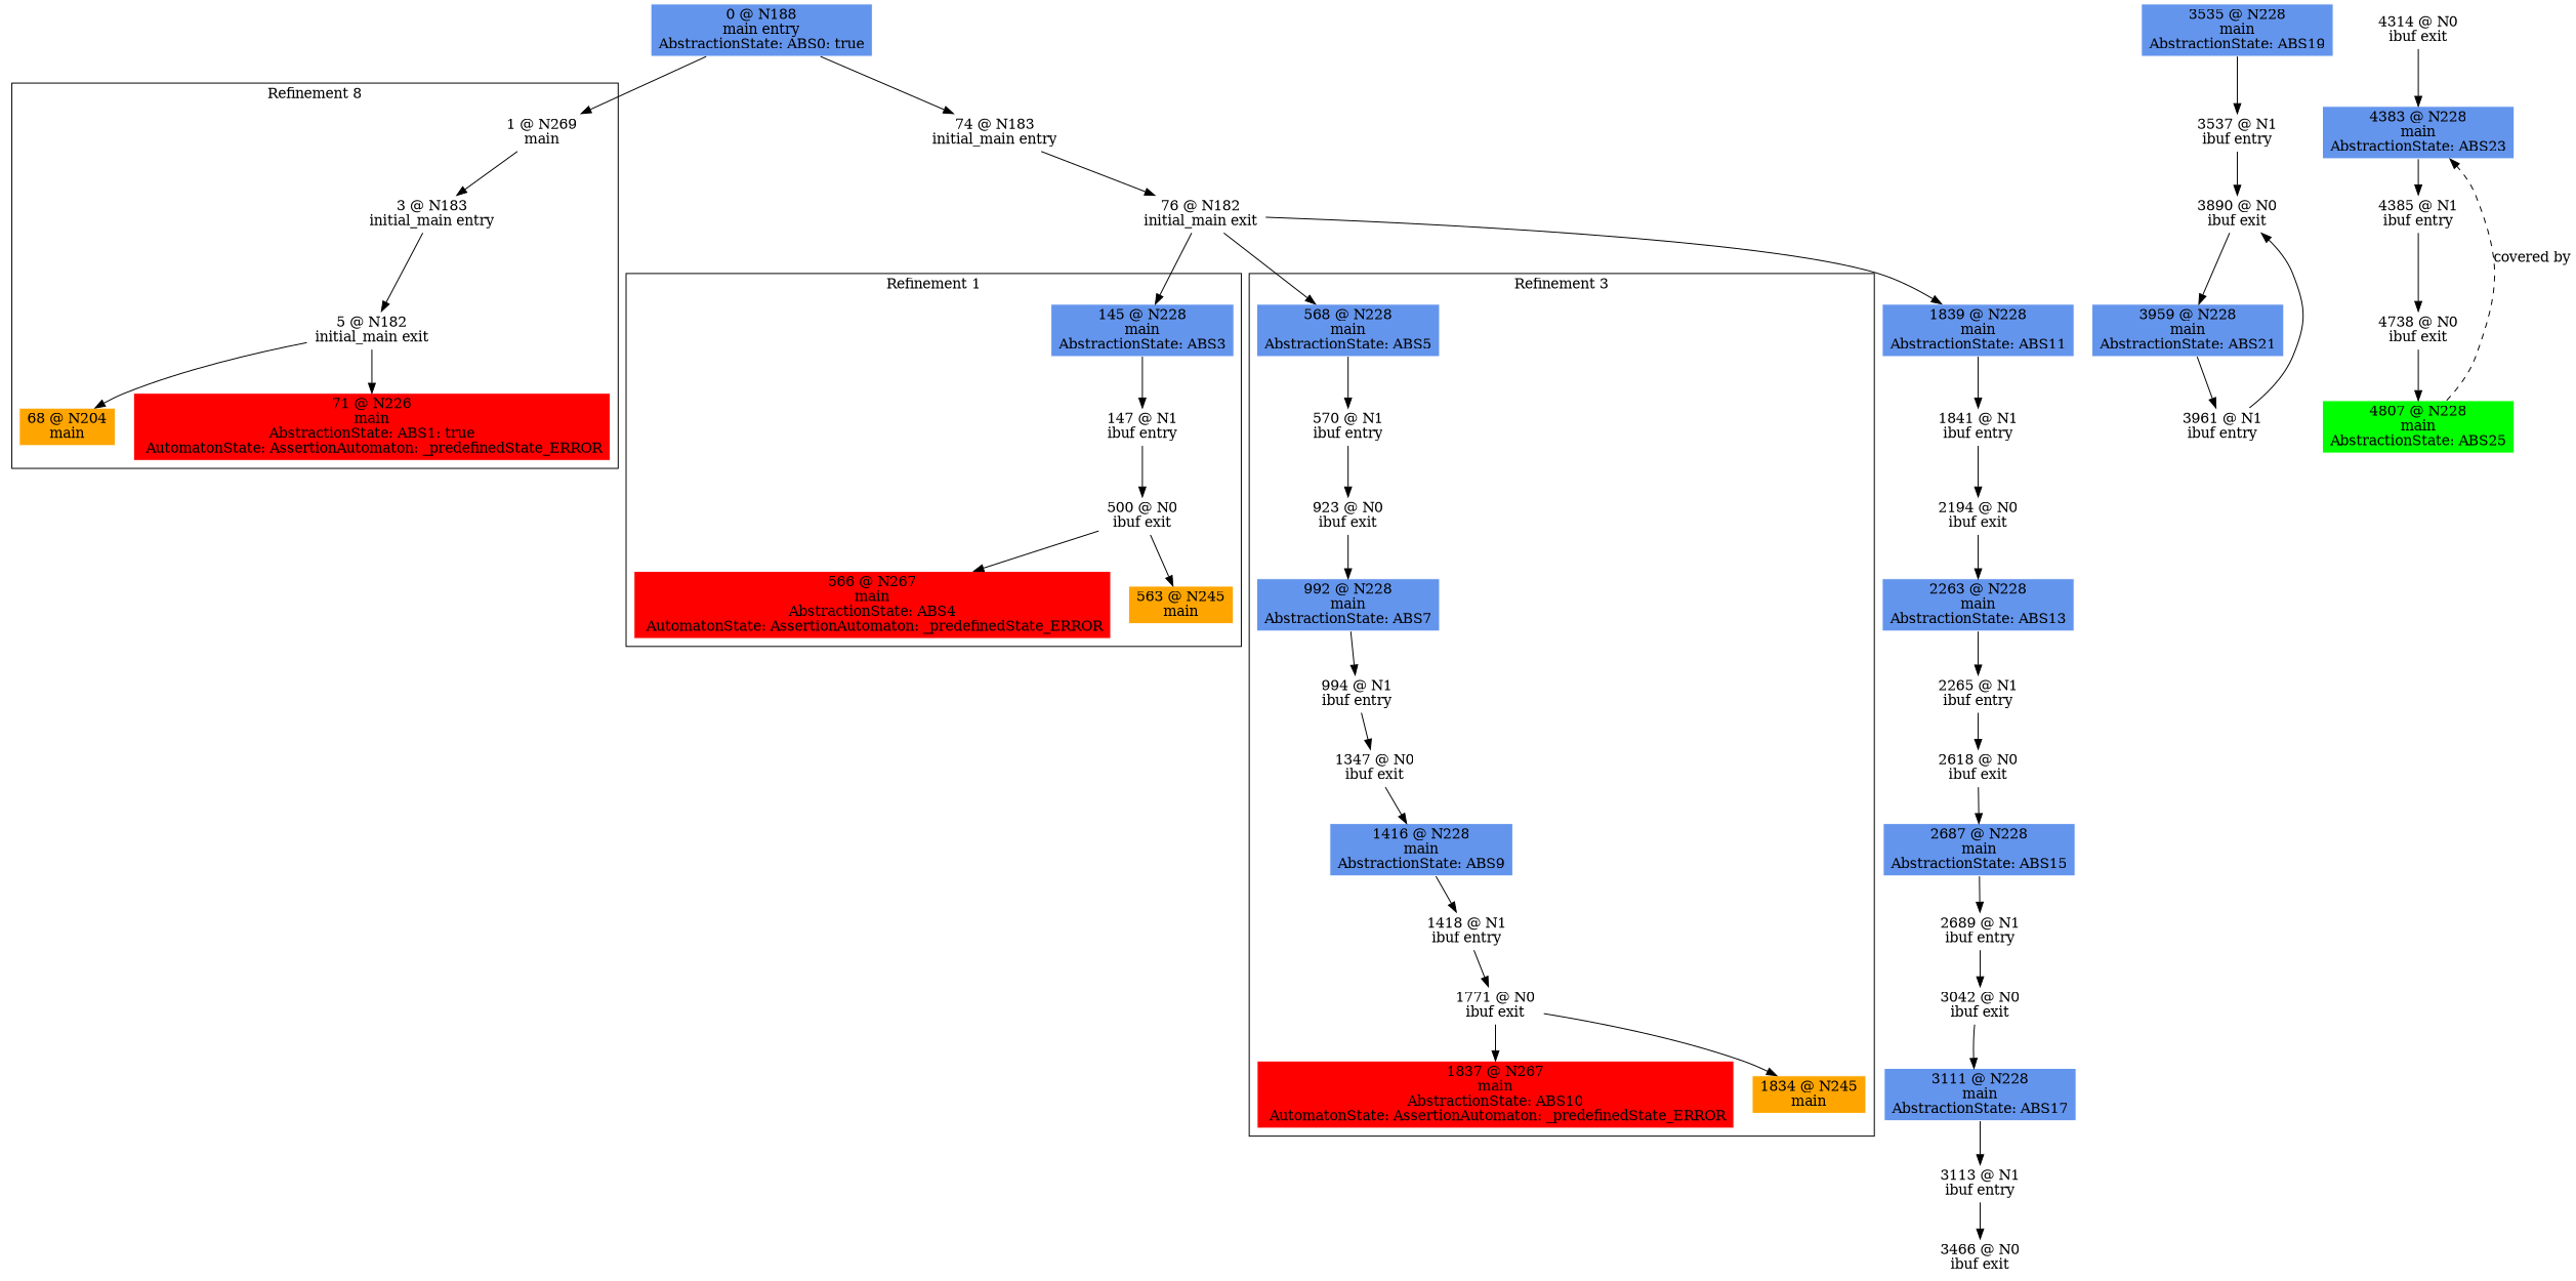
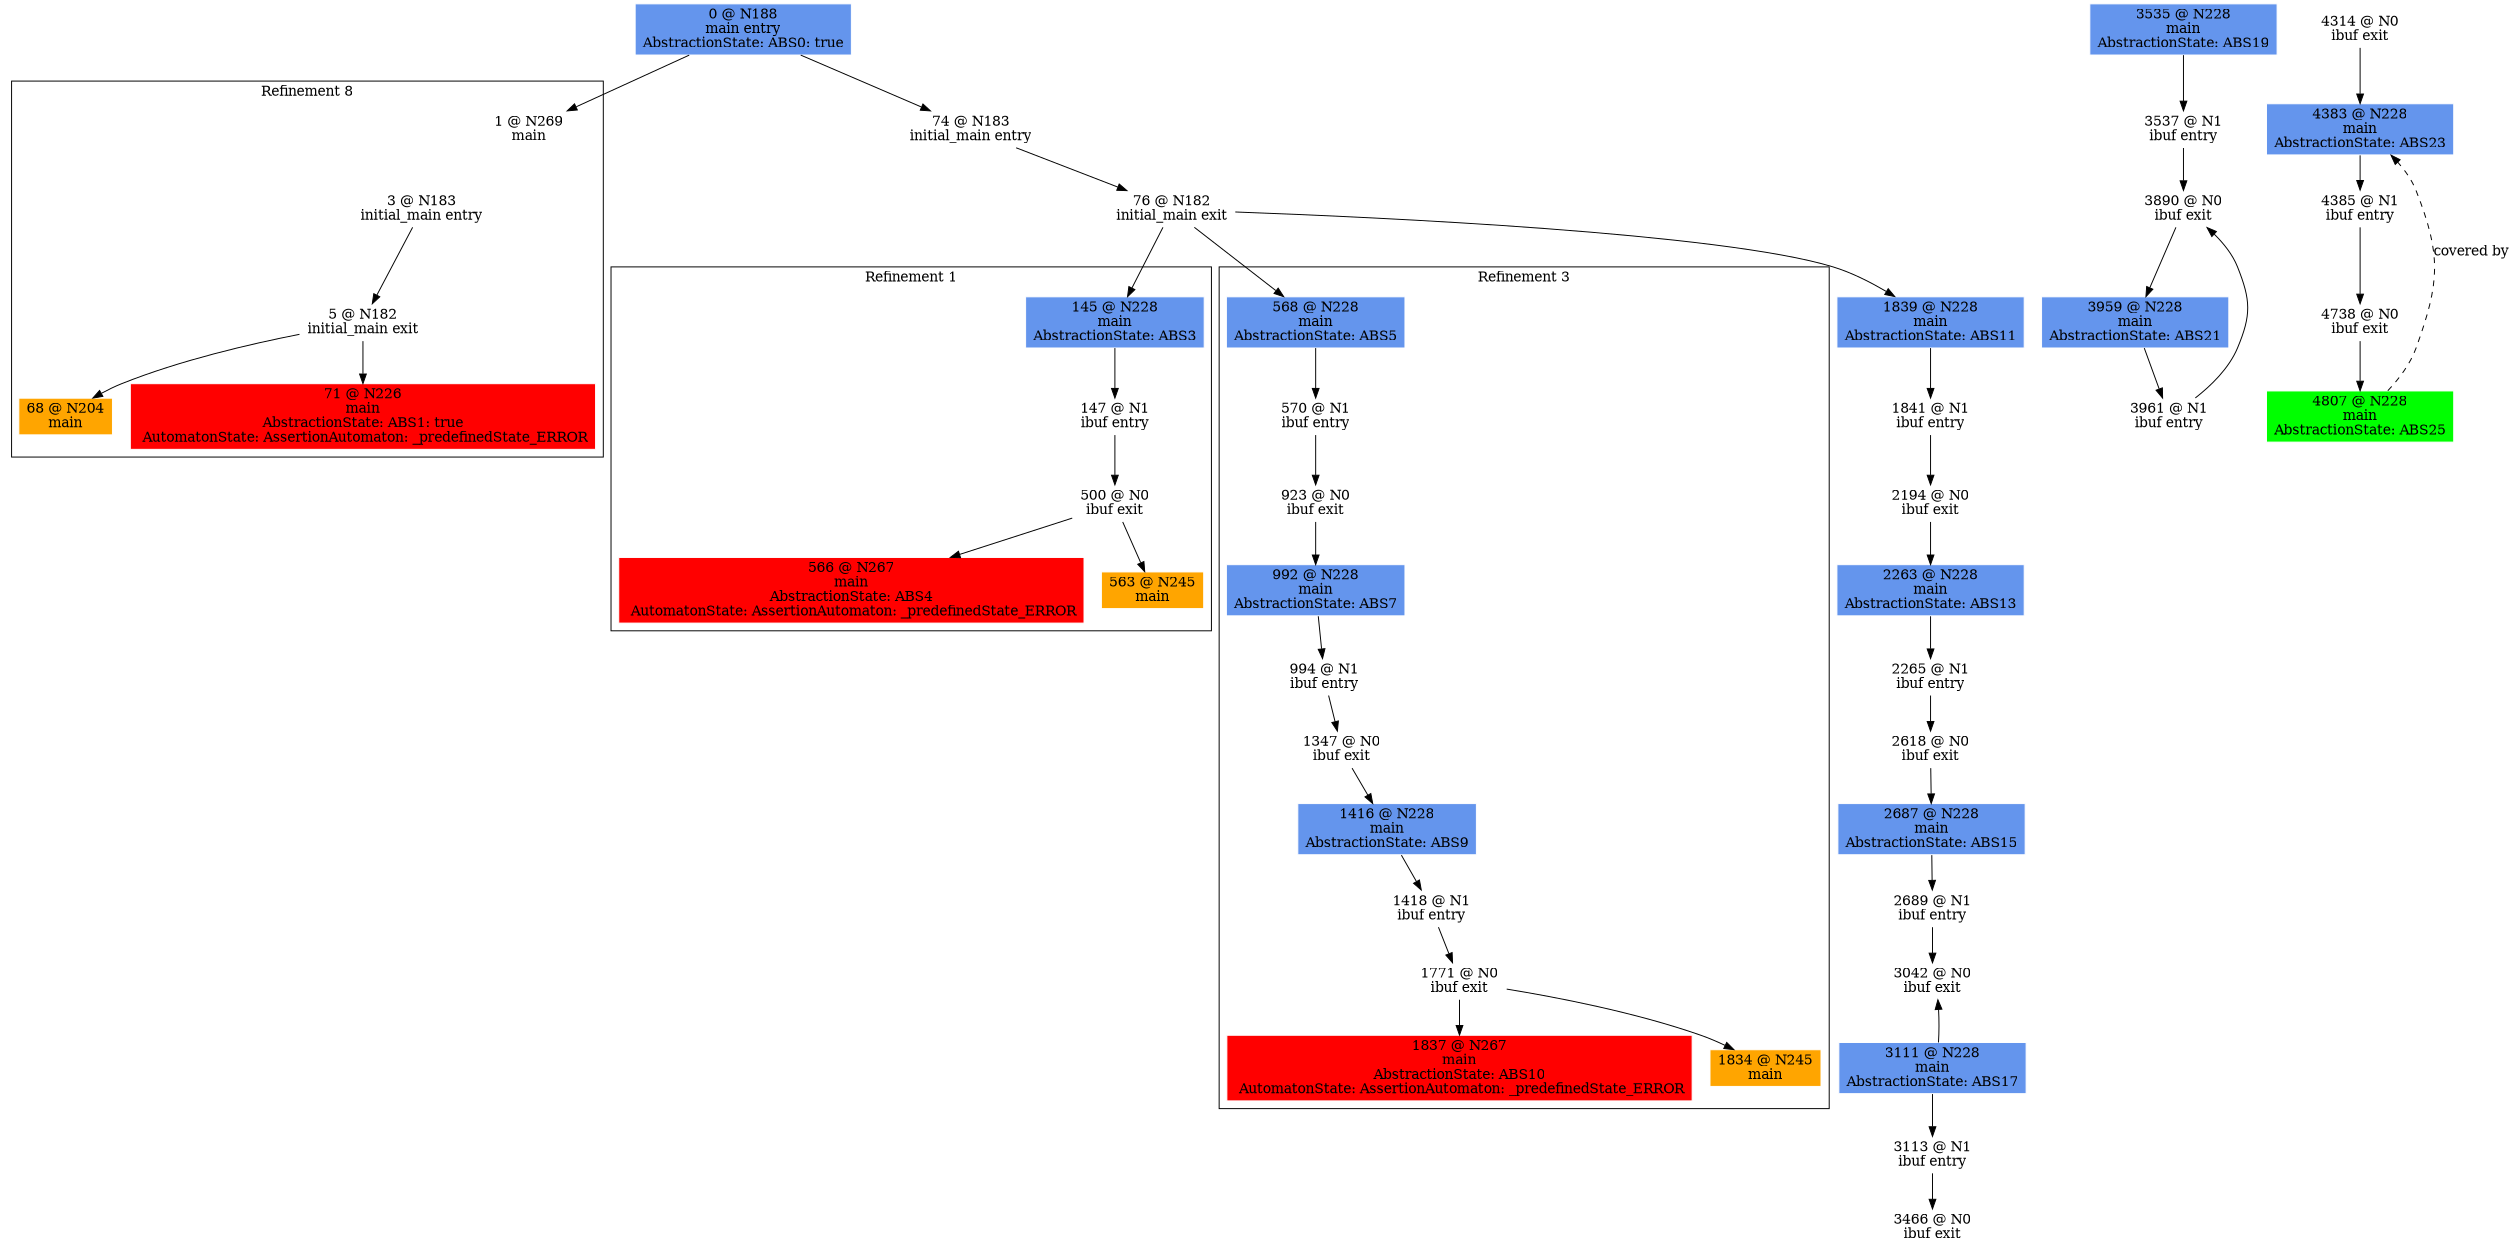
  digraph {
    node [color=white shape=box style=filled]
    n1 [label="1 @ N269\nmain\n"]
    n2 [label="3 @ N183\ninitial_main entry\n"]
    n3 [label="5 @ N182\ninitial_main exit\n"]
    n4 [fillcolor=orange label="68 @ N204\nmain\n"]
    n5 [fillcolor=red label="71 @ N226\nmain\nAbstractionState: ABS1: true\n AutomatonState: AssertionAutomaton: _predefinedState_ERROR\n"]
    n6 [fillcolor=cornflowerblue label="145 @ N228\nmain\nAbstractionState: ABS3\n"]
    n7 [label="147 @ N1\nibuf entry\n"]
    n8 [label="500 @ N0\nibuf exit\n"]
    n9 [fillcolor=red label="566 @ N267\nmain\nAbstractionState: ABS4\n AutomatonState: AssertionAutomaton: _predefinedState_ERROR\n"]
    n10 [fillcolor=orange label="563 @ N245\nmain\n"]
    n11 [fillcolor=cornflowerblue label="568 @ N228\nmain\nAbstractionState: ABS5\n"]
    n12 [label="570 @ N1\nibuf entry\n"]
    n13 [label="923 @ N0\nibuf exit\n"]
    n14 [fillcolor=cornflowerblue label="992 @ N228\nmain\nAbstractionState: ABS7\n"]
    n15 [label="994 @ N1\nibuf entry\n"]
    n16 [label="1347 @ N0\nibuf exit\n"]
    n17 [fillcolor=cornflowerblue label="1416 @ N228\nmain\nAbstractionState: ABS9\n"]
    n18 [label="1418 @ N1\nibuf entry\n"]
    n19 [label="1771 @ N0\nibuf exit\n"]
    n20 [fillcolor=red label="1837 @ N267\nmain\nAbstractionState: ABS10\n AutomatonState: AssertionAutomaton: _predefinedState_ERROR\n"]
    n21 [fillcolor=orange label="1834 @ N245\nmain\n"]
    n22 [fillcolor=cornflowerblue label="0 @ N188\nmain entry\nAbstractionState: ABS0: true\n"]
    n23 [label="74 @ N183\ninitial_main entry\n"]
    n24 [label="76 @ N182\ninitial_main exit\n"]
    n25 [fillcolor=cornflowerblue label="1839 @ N228\nmain\nAbstractionState: ABS11\n"]
    n26 [label="1841 @ N1\nibuf entry\n"]
    n27 [label="2194 @ N0\nibuf exit\n"]
    n28 [fillcolor=cornflowerblue label="2263 @ N228\nmain\nAbstractionState: ABS13\n"]
    n29 [label="2265 @ N1\nibuf entry\n"]
    n30 [label="2618 @ N0\nibuf exit\n"]
    n31 [fillcolor=cornflowerblue label="2687 @ N228\nmain\nAbstractionState: ABS15\n"]
    n32 [label="2689 @ N1\nibuf entry\n"]
    n33 [label="3042 @ N0\nibuf exit\n"]
    n34 [fillcolor=cornflowerblue label="3111 @ N228\nmain\nAbstractionState: ABS17\n"]
    n35 [label="3113 @ N1\nibuf entry\n"]
    n36 [label="3466 @ N0\nibuf exit\n"]
    n37 [fillcolor=cornflowerblue label="3535 @ N228\nmain\nAbstractionState: ABS19\n"]
    n38 [label="3537 @ N1\nibuf entry\n"]
    n39 [label="3890 @ N0\nibuf exit\n"]
    n40 [fillcolor=cornflowerblue label="3959 @ N228\nmain\nAbstractionState: ABS21\n"]
    n41 [label="3961 @ N1\nibuf entry\n"]
    n42 [label="4314 @ N0\nibuf exit\n"]
    n43 [fillcolor=cornflowerblue label="4383 @ N228\nmain\nAbstractionState: ABS23\n"]
    n44 [label="4385 @ N1\nibuf entry\n"]
    n45 [label="4738 @ N0\nibuf exit\n"]
    n46 [fillcolor=green label="4807 @ N228\nmain\nAbstractionState: ABS25\n"]
    subgraph cluster_1 {
      label="Refinement 8"
      n1
      n2
      n3
      n4
      n5
    }
    subgraph cluster_2 {
      label="Refinement 1"
      n6
      n7
      n8
      n9
      n10
    }
    subgraph cluster_3 {
      label="Refinement 3"
      n11
      n12
      n13
      n14
      n15
      n16
      n17
      n18
      n19
      n20
      n21
    }
-   n1 -> n2
    n2 -> n3
    n3 -> n4
    n3 -> n5
    n6 -> n7
    n7 -> n8
    n8 -> n9
    n8 -> n10
    n11 -> n12
    n12 -> n13
    n13 -> n14
    n14 -> n15
    n15 -> n16
    n16 -> n17
    n17 -> n18
    n18 -> n19
    n19 -> n20
    n19 -> n21
    n22 -> n1
    n22 -> n23
    n23 -> n24
    n24 -> n6
    n24 -> n11
    n24 -> n25
    n25 -> n26
    n26 -> n27
    n27 -> n28
    n28 -> n29
    n29 -> n30
    n30 -> n31
    n31 -> n32
    n32 -> n33
-   n33 -> n34
+   n34 -> n33
    n34 -> n35
    n35 -> n36
    n37 -> n38
    n38 -> n39
    n39 -> n40
    n40 -> n41
    n41 -> n39
    n42 -> n43
    n43 -> n44
    n44 -> n45
    n45 -> n46
    n46 -> n43 [label="covered by" style=dashed weight=0]
  }
